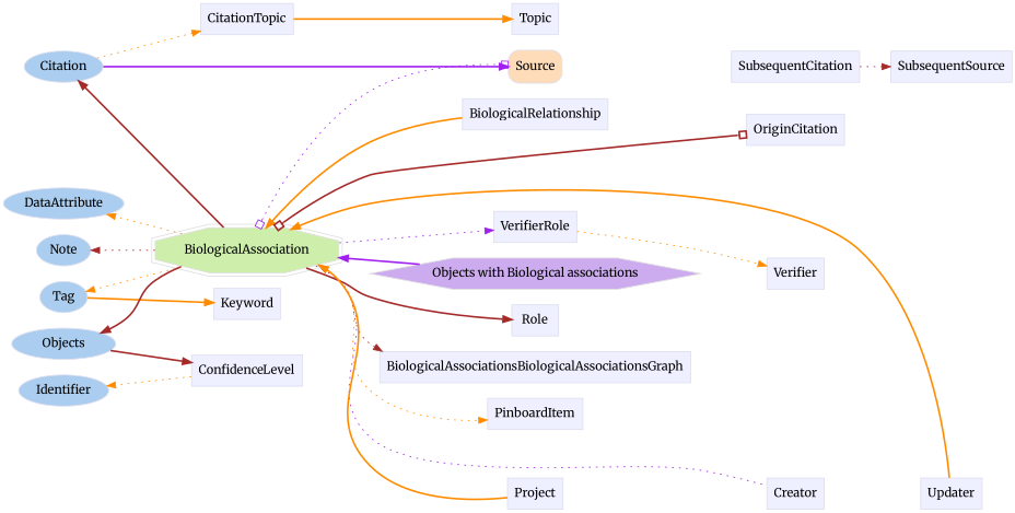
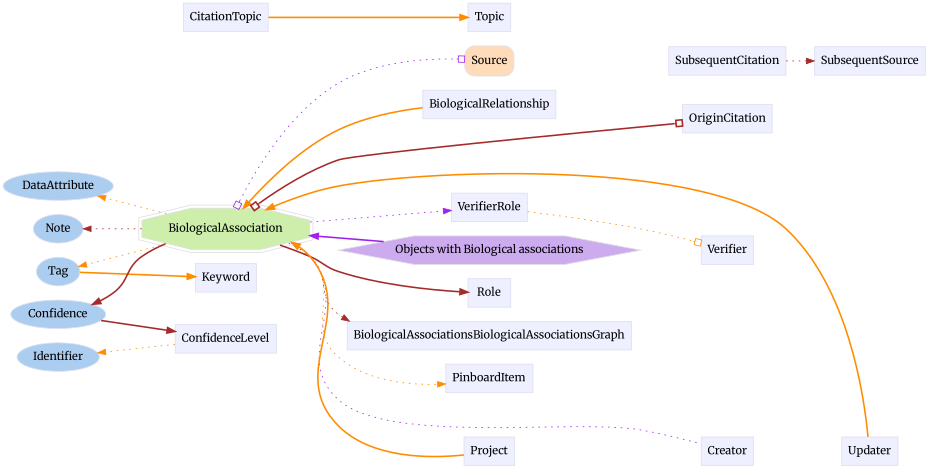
  digraph {
    fontname=Merriweather
    rankdir=LR
    node [color="#dddeee" fillcolor="#eeefff" fontname=Merriweather group=supporting shape=box style=filled]
    edge [color=darkorange fontname=Merriweather style=bold]
-   n1 [fillcolor="#abcdef" group=annotator height=0.5 label=Citation shape=oval width=1.0832]
-   n2 [fillcolor="#abcdef" group=annotator height=0.5 label=Objects shape=oval width=1.4082]
+   n2 [fillcolor="#abcdef" group=annotator height=0.5 label=Confidence shape=oval width=1.4082]
    n3 [fillcolor="#abcdef" group=annotator height=0.5 label=DataAttribute shape=oval width=1.6429]
    n4 [fillcolor="#abcdef" group=annotator height=0.5 label=Identifier shape=oval width=1.1916]
    n5 [fillcolor="#abcdef" group=annotator height=0.5 label=Tag shape=oval width=0.75]
    n6 [fillcolor="#abcdef" group=annotator height=0.5 label=Note shape=oval width=0.77632]
    n7 [color="#dedede" fillcolor="#cdefab" group=target height=0.61111 label=BiologicalAssociation shape=doubleoctagon width=2.7883]
    n8 [fillcolor="#fedcba" group=core height=0.51389 label=Source shape=Mrecord width=0.75]
    n9 [height=0.5 label=BiologicalAssociationsBiologicalAssociationsGraph width=4.1806]
    n10 [height=0.5 label=CitationTopic width=1.2778]
    n11 [height=0.5 label=ConfidenceLevel width=1.5139]
    n12 [height=0.5 label=Keyword width=0.93056]
    n13 [height=0.5 label=PinboardItem width=1.2639]
    n14 [height=0.5 label=Role width=0.75]
    n15 [height=0.5 label=SubsequentCitation width=1.6944]
    n16 [height=0.5 label=SubsequentSource width=1.6111]
    n17 [height=0.5 label=Topic width=0.75]
    n18 [height=0.5 label=VerifierRole width=1.1528]
    n19 [height=0.5 label=Verifier width=0.79167]
    n20 [height=0.5 label=BiologicalRelationship width=1.9583]
    n21 [height=0.5 label=Creator width=0.79167]
    n22 [height=0.5 label=Project width=0.76389]
    n23 [height=0.5 label=Updater width=0.83333]
    n24 [height=0.5 label=OriginCitation width=1.3194]
    n25 [color="#dedede" fillcolor="#cdabef" group=polymorphic height=0.5 label="Objects with Biological associations" shape=hexagon width=4.4821]
    subgraph sub_1 {
      rank=min
-     n1
      n2
      n3
      n4
      n5
      n6
    }
    subgraph sub_2 {
      n7
      n8
    }
    subgraph sub_3 {
      n9
      n10
      n11
      n12
      n13
      n14
      n15
      n16
      n17
      n18
      n19
      n20
      n21
      n22
      n23
      n24
    }
-   n1 -> n8 [color=purple]
-   n1 -> n10 [style=dotted]
    n2 -> n11 [color=brown]
    n5 -> n12
-   n7 -> n1 [color=brown]
    n7 -> n2 [color=brown]
    n7 -> n3 [style=dotted]
    n7 -> n5 [style=dotted]
    n7 -> n6 [color=brown style=dotted]
    n7 -> n8 [arrowhead=obox arrowtail=obox color=purple dir=both style=dotted]
    n7 -> n9 [color=brown style=dotted]
    n7 -> n13 [style=dotted]
    n7 -> n14 [color=brown]
    n7 -> n18 [color=purple style=dotted]
    n7 -> n20 [dir=back]
    n7 -> n21 [color=purple dir=back style=dotted]
    n7 -> n22 [dir=back]
    n7 -> n23 [dir=back]
    n7 -> n24 [arrowhead=obox arrowtail=obox color=brown dir=both]
    n7 -> n25 [color=purple dir=back]
    n8 -> n15 [style=invis color=""]
    n8 -> n24 [style=invis color=""]
    n10 -> n17
    n11 -> n4 [style=dotted]
    n14 -> n19 [style=invis color=""]
    n15 -> n16 [color=brown style=dotted]
-   n18 -> n19 [style=dotted]
+   n18 -> n19 [style=dotted arrowhead=obox]
    n21 -> n23 [style=invis color=""]
    n22 -> n21 [style=invis color=""]
  }
